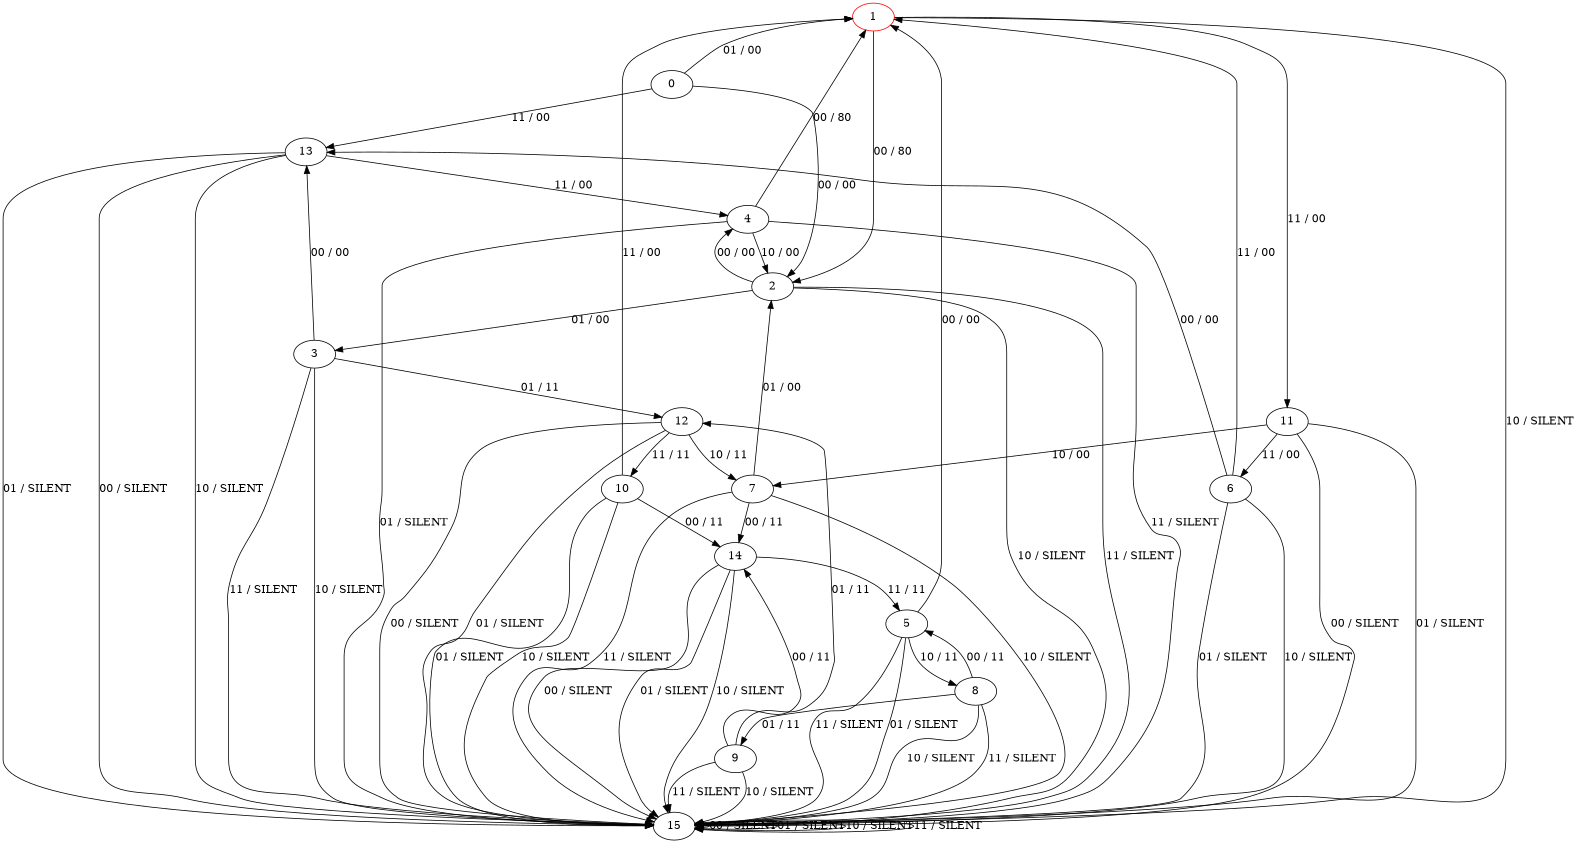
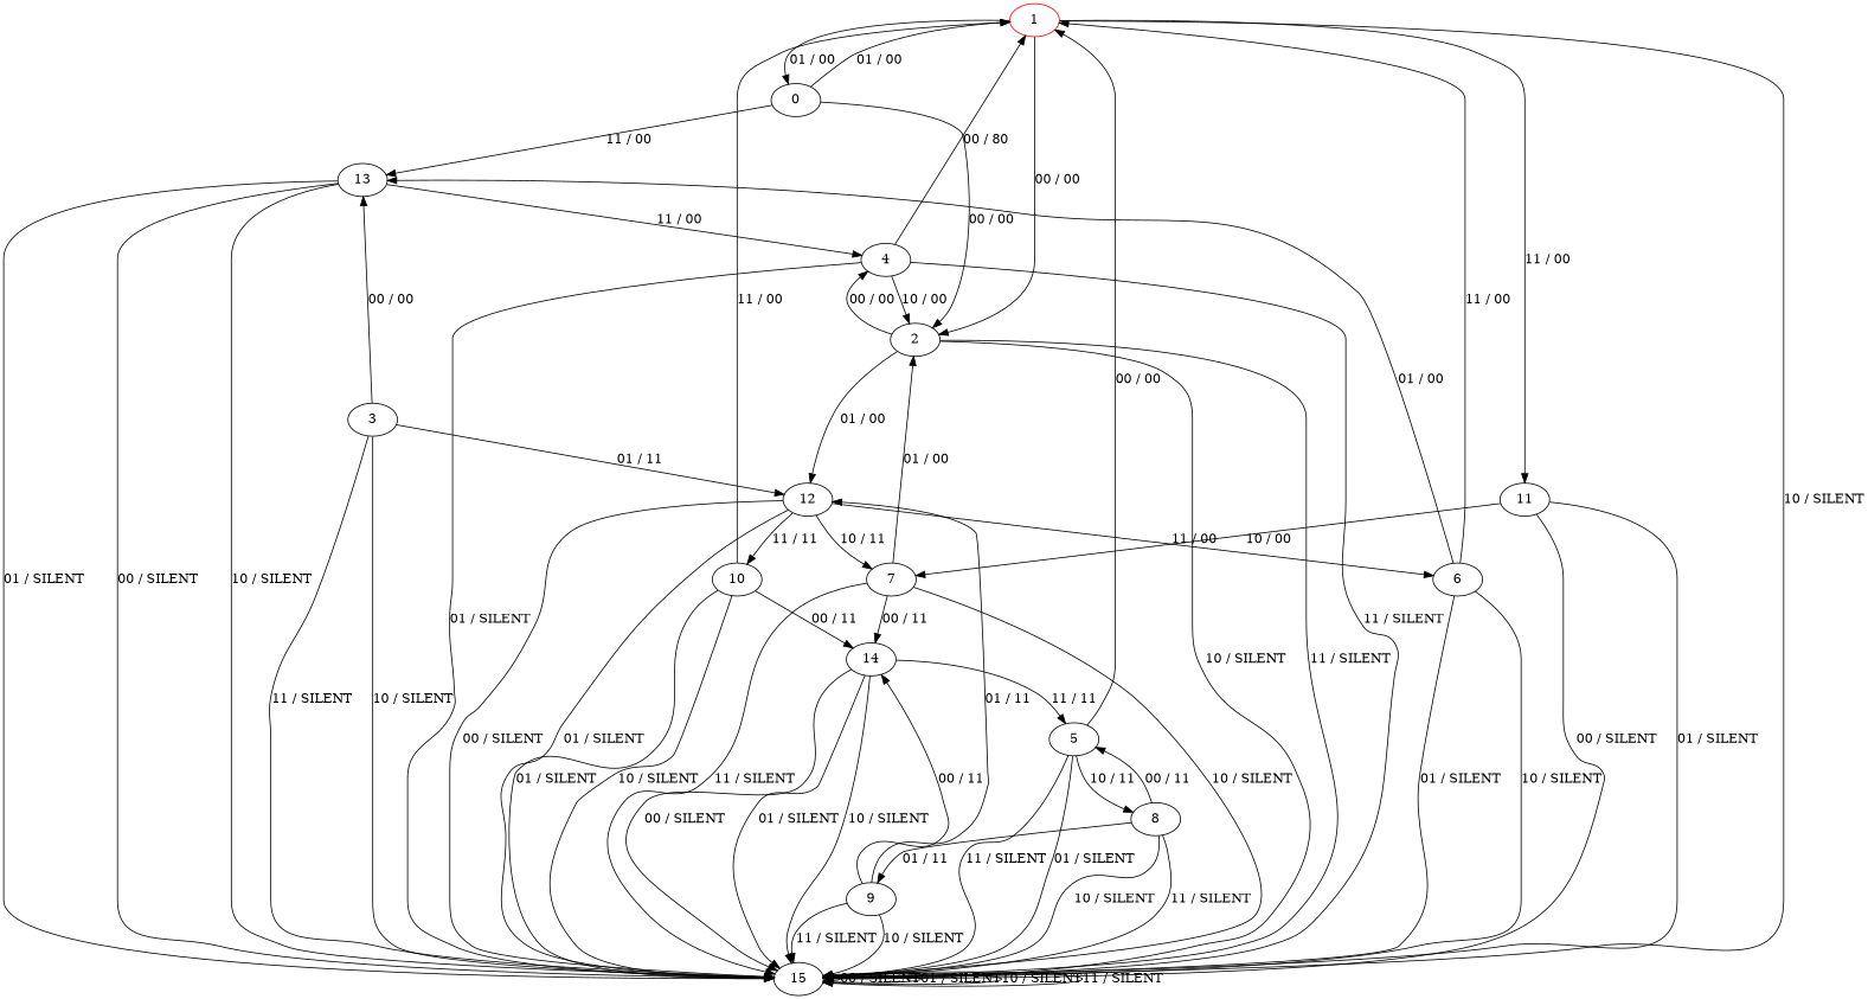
  digraph {
    1 [color=red]
    0
    2
    11
    15
    13
    4
    3
    6
    7
    12
    10
    5
    8
    9
    14
-   1 -> 2 [label="00 / 80"]
+   1 -> 0 [label="01 / 00"]
+   1 -> 2 [label="00 / 00"]
    1 -> 11 [label="11 / 00"]
    1 -> 15 [label="10 / SILENT"]
    0 -> 1 [label="01 / 00"]
    0 -> 2 [label="00 / 00"]
    0 -> 13 [label="11 / 00"]
    2 -> 15 [label="10 / SILENT"]
    2 -> 15 [label="11 / SILENT"]
    2 -> 4 [label="00 / 00"]
-   2 -> 3 [label="01 / 00"]
+   2 -> 12 [label="01 / 00"]
    11 -> 15 [label="00 / SILENT"]
    11 -> 15 [label="01 / SILENT"]
-   11 -> 6 [label="11 / 00"]
+   12 -> 6 [label="11 / 00"]
    11 -> 7 [label="10 / 00"]
    15 -> 15 [label="00 / SILENT"]
    15 -> 15 [label="01 / SILENT"]
    15 -> 15 [label="10 / SILENT"]
    15 -> 15 [label="11 / SILENT"]
    13 -> 15 [label="00 / SILENT"]
    13 -> 15 [label="01 / SILENT"]
    13 -> 15 [label="10 / SILENT"]
    13 -> 4 [label="11 / 00"]
    4 -> 1 [label="00 / 80"]
    4 -> 2 [label="10 / 00"]
    4 -> 15 [label="01 / SILENT"]
    4 -> 15 [label="11 / SILENT"]
    3 -> 15 [label="10 / SILENT"]
    3 -> 15 [label="11 / SILENT"]
    3 -> 13 [label="00 / 00"]
    3 -> 12 [label="01 / 11"]
    6 -> 1 [label="11 / 00"]
    6 -> 15 [label="01 / SILENT"]
    6 -> 15 [label="10 / SILENT"]
-   6 -> 13 [label="00 / 00"]
+   6 -> 13 [label="01 / 00"]
    7 -> 2 [label="01 / 00"]
    7 -> 15 [label="10 / SILENT"]
    7 -> 15 [label="11 / SILENT"]
    7 -> 14 [label="00 / 11"]
    12 -> 15 [label="00 / SILENT"]
    12 -> 15 [label="01 / SILENT"]
    12 -> 7 [label="10 / 11"]
    12 -> 10 [label="11 / 11"]
    10 -> 1 [label="11 / 00"]
    10 -> 15 [label="01 / SILENT"]
    10 -> 15 [label="10 / SILENT"]
    10 -> 14 [label="00 / 11"]
    5 -> 1 [label="00 / 00"]
    5 -> 15 [label="01 / SILENT"]
    5 -> 15 [label="11 / SILENT"]
    5 -> 8 [label="10 / 11"]
    8 -> 15 [label="10 / SILENT"]
    8 -> 15 [label="11 / SILENT"]
    8 -> 5 [label="00 / 11"]
    8 -> 9 [label="01 / 11"]
    9 -> 15 [label="10 / SILENT"]
    9 -> 15 [label="11 / SILENT"]
    9 -> 12 [label="01 / 11"]
    9 -> 14 [label="00 / 11"]
    14 -> 15 [label="00 / SILENT"]
    14 -> 15 [label="01 / SILENT"]
    14 -> 15 [label="10 / SILENT"]
    14 -> 5 [label="11 / 11"]
  }
